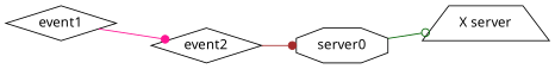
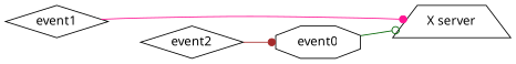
  digraph {
    rankdir=LR
    node [fontname=sans shape=diamond]
    edge [arrowhead=dot fontname=sans]
-   event0 [shape=octagon label=server0]
+   event0 [shape=octagon]
    "X server" [shape=trapezium]
    event1
    event2
    event0 -> "X server" [arrowhead=odot color=darkgreen]
-   event1 -> event2 [color=deeppink]
+   event1 -> "X server" [color=deeppink]
    event2 -> event0 [color=brown]
  }
